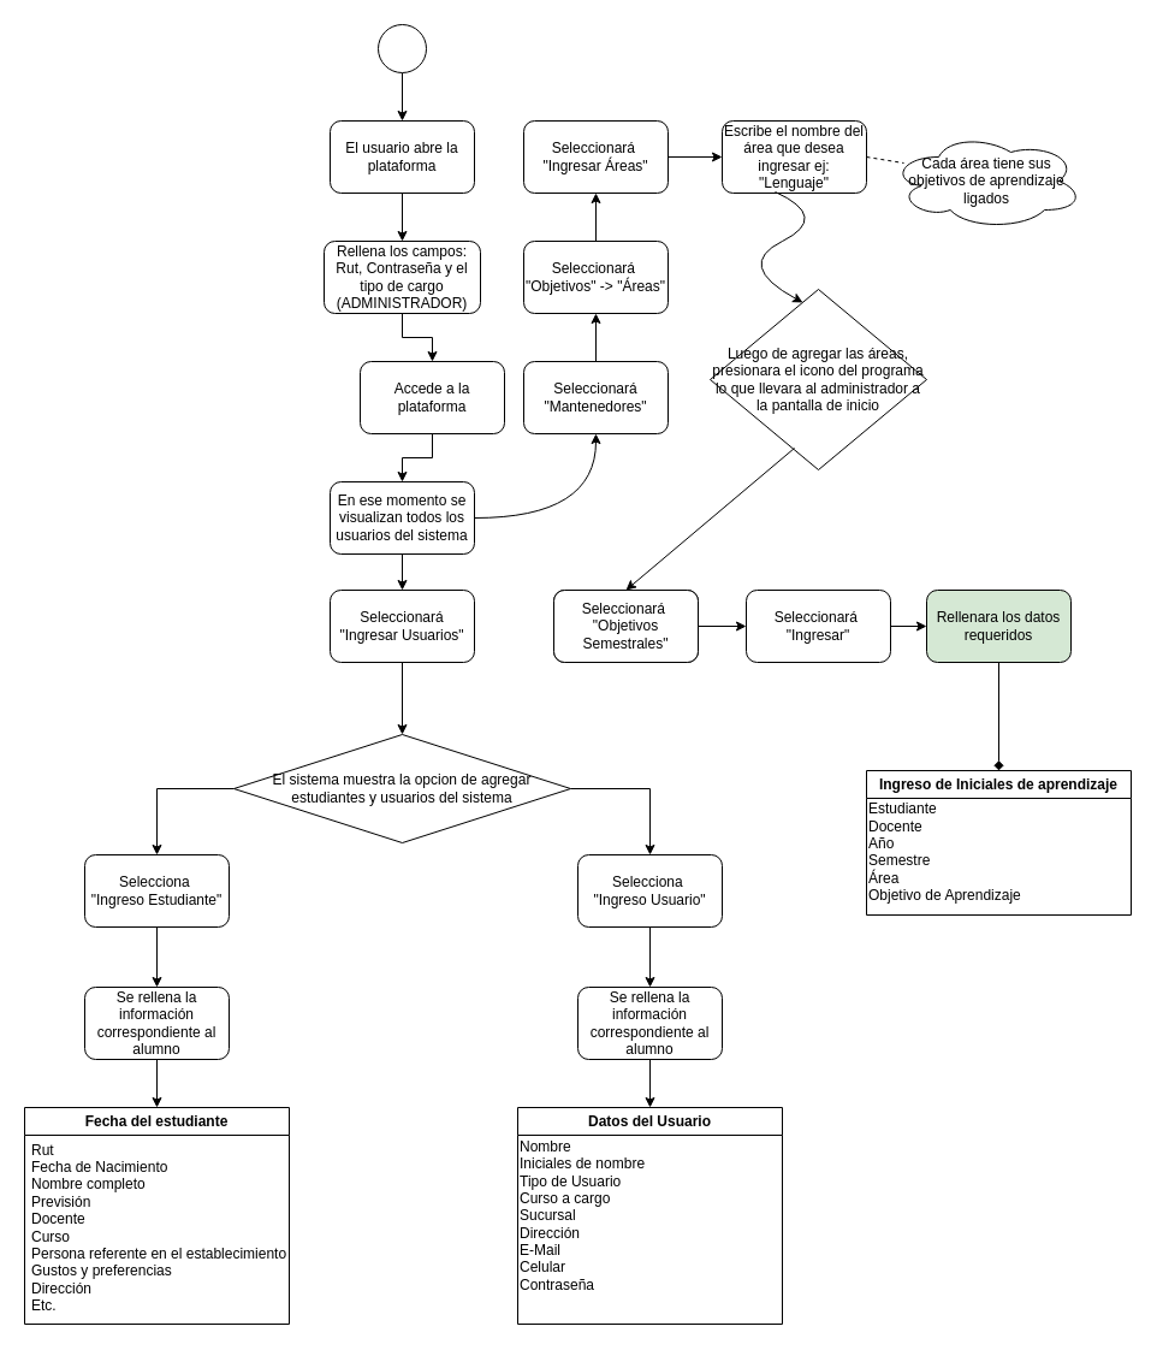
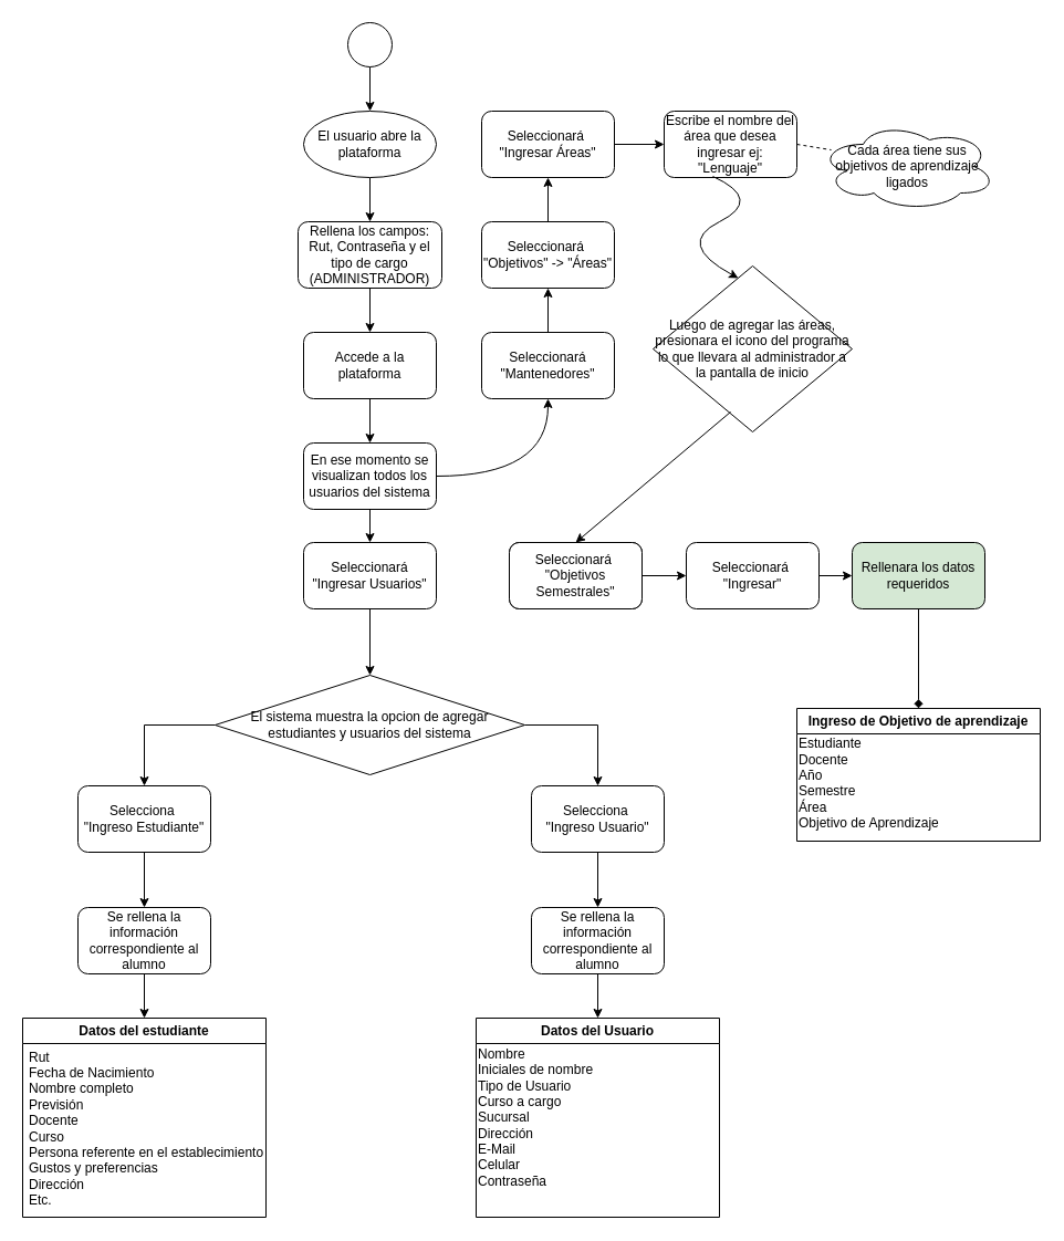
  <mxCell id="0" />
  <mxCell id="1" parent="0" />
  <mxCell id="2" style="edgeStyle=orthogonalEdgeStyle;rounded=0;orthogonalLoop=1;jettySize=auto;html=1;entryX=0.5;entryY=0;entryDx=0;entryDy=0;" edge="1" parent="1" source="3" target="5"><mxGeometry relative="1" as="geometry" /></mxCell>
  <mxCell id="3" value="" style="ellipse;whiteSpace=wrap;html=1;aspect=fixed;" vertex="1" parent="1"><mxGeometry x="314" width="40" height="40" as="geometry" y="20" /></mxCell>
  <mxCell id="4" style="edgeStyle=orthogonalEdgeStyle;rounded=0;orthogonalLoop=1;jettySize=auto;html=1;entryX=0.5;entryY=0;entryDx=0;entryDy=0;" edge="1" parent="1" source="5" target="7"><mxGeometry relative="1" as="geometry" /></mxCell>
- <mxCell id="5" value="El usuario abre la plataforma" style="rounded=1;whiteSpace=wrap;html=1;" vertex="1" parent="1"><mxGeometry x="274" y="100" width="120" height="60" as="geometry" /></mxCell>
+ <mxCell id="5" value="El usuario abre la plataforma" style="ellipse;whiteSpace=wrap;html=1;" vertex="1" parent="1"><mxGeometry x="274" y="100" width="120" height="60" as="geometry" /></mxCell>
  <mxCell id="6" style="edgeStyle=orthogonalEdgeStyle;rounded=0;orthogonalLoop=1;jettySize=auto;html=1;entryX=0.5;entryY=0;entryDx=0;entryDy=0;" edge="1" parent="1" source="7" target="9"><mxGeometry relative="1" as="geometry" /></mxCell>
  <mxCell id="7" value="Rellena los campos: Rut, Contraseña y el tipo de cargo (ADMINISTRADOR)" style="rounded=1;whiteSpace=wrap;html=1;" vertex="1" parent="1"><mxGeometry x="269" y="200" width="130" height="60" as="geometry" /></mxCell>
  <mxCell id="8" style="edgeStyle=orthogonalEdgeStyle;rounded=0;orthogonalLoop=1;jettySize=auto;html=1;entryX=0.5;entryY=0;entryDx=0;entryDy=0;" edge="1" parent="1" source="9" target="11"><mxGeometry relative="1" as="geometry" /></mxCell>
- <mxCell id="9" value="Accede a la plataforma" style="rounded=1;whiteSpace=wrap;html=1;" vertex="1" parent="1"><mxGeometry x="299" y="300" width="120" height="60" as="geometry" /></mxCell>
+ <mxCell id="9" value="Accede a la plataforma" style="rounded=1;whiteSpace=wrap;html=1;" vertex="1" parent="1"><mxGeometry x="274" y="300" width="120" height="60" as="geometry" /></mxCell>
  <mxCell id="10" style="edgeStyle=orthogonalEdgeStyle;rounded=0;orthogonalLoop=1;jettySize=auto;html=1;entryX=0.5;entryY=0;entryDx=0;entryDy=0;" edge="1" parent="1" source="11" target="13"><mxGeometry relative="1" as="geometry" /></mxCell>
  <mxCell id="11" value="En ese momento se visualizan todos los usuarios del sistema" style="rounded=1;whiteSpace=wrap;html=1;" vertex="1" parent="1"><mxGeometry x="274" y="400" width="120" height="60" as="geometry" /></mxCell>
  <mxCell id="12" style="edgeStyle=orthogonalEdgeStyle;rounded=0;orthogonalLoop=1;jettySize=auto;html=1;entryX=0.5;entryY=0;entryDx=0;entryDy=0;" edge="1" parent="1" source="13" target="20"><mxGeometry relative="1" as="geometry" /></mxCell>
  <mxCell id="13" value="Seleccionará &quot;Ingresar Usuarios&quot;" style="rounded=1;whiteSpace=wrap;html=1;" vertex="1" parent="1"><mxGeometry x="274" y="490" width="120" height="60" as="geometry" /></mxCell>
  <mxCell id="14" style="edgeStyle=orthogonalEdgeStyle;rounded=0;orthogonalLoop=1;jettySize=auto;html=1;entryX=0.5;entryY=0;entryDx=0;entryDy=0;" edge="1" parent="1" source="15" target="17"><mxGeometry relative="1" as="geometry" /></mxCell>
  <mxCell id="15" value="Selecciona&amp;nbsp;&lt;div&gt;&quot;Ingreso Estudiante&quot;&lt;/div&gt;" style="rounded=1;whiteSpace=wrap;html=1;" vertex="1" parent="1"><mxGeometry x="70" y="710" width="120" height="60" as="geometry" /></mxCell>
  <mxCell id="16" style="edgeStyle=orthogonalEdgeStyle;rounded=0;orthogonalLoop=1;jettySize=auto;html=1;entryX=0.5;entryY=0;entryDx=0;entryDy=0;" edge="1" parent="1" source="17" target="25"><mxGeometry relative="1" as="geometry" /></mxCell>
  <mxCell id="17" value="Se rellena la información correspondiente al alumno" style="rounded=1;whiteSpace=wrap;html=1;" vertex="1" parent="1"><mxGeometry x="70" y="820" width="120" height="60" as="geometry" /></mxCell>
  <mxCell id="18" style="edgeStyle=orthogonalEdgeStyle;rounded=0;orthogonalLoop=1;jettySize=auto;html=1;" edge="1" parent="1" source="20" target="15"><mxGeometry relative="1" as="geometry" /></mxCell>
  <mxCell id="19" style="edgeStyle=orthogonalEdgeStyle;rounded=0;orthogonalLoop=1;jettySize=auto;html=1;" edge="1" parent="1" source="20" target="22"><mxGeometry relative="1" as="geometry" /></mxCell>
  <mxCell id="20" value="El sistema muestra la opcion de agregar estudiantes y usuarios del sistema" style="rhombus;whiteSpace=wrap;html=1;" vertex="1" parent="1"><mxGeometry x="194" y="610" width="280" height="90" as="geometry" /></mxCell>
  <mxCell id="21" style="edgeStyle=orthogonalEdgeStyle;rounded=0;orthogonalLoop=1;jettySize=auto;html=1;entryX=0.5;entryY=0;entryDx=0;entryDy=0;" edge="1" parent="1" source="22" target="24"><mxGeometry relative="1" as="geometry" /></mxCell>
  <mxCell id="22" value="Selecciona&amp;nbsp;&lt;div&gt;&quot;Ingreso Usuario&quot;&lt;/div&gt;" style="rounded=1;whiteSpace=wrap;html=1;" vertex="1" parent="1"><mxGeometry x="480" y="710" width="120" height="60" as="geometry" /></mxCell>
  <mxCell id="23" style="edgeStyle=orthogonalEdgeStyle;rounded=0;orthogonalLoop=1;jettySize=auto;html=1;entryX=0.5;entryY=0;entryDx=0;entryDy=0;" edge="1" parent="1" source="24" target="27"><mxGeometry relative="1" as="geometry" /></mxCell>
  <mxCell id="24" value="Se rellena la información correspondiente al alumno" style="rounded=1;whiteSpace=wrap;html=1;" vertex="1" parent="1"><mxGeometry x="480" y="820" width="120" height="60" as="geometry" /></mxCell>
- <mxCell id="25" value="Fecha del estudiante" style="swimlane;whiteSpace=wrap;html=1;" vertex="1" parent="1"><mxGeometry x="20" y="920" width="220" height="180" as="geometry" /></mxCell>
+ <mxCell id="25" value="Datos del estudiante" style="swimlane;whiteSpace=wrap;html=1;" vertex="1" parent="1"><mxGeometry x="20" y="920" width="220" height="180" as="geometry" /></mxCell>
  <mxCell id="26" value="Rut&lt;div&gt;Fecha de Nacimiento&lt;/div&gt;&lt;div&gt;Nombre completo&lt;/div&gt;&lt;div&gt;Previsión&lt;/div&gt;&lt;div&gt;Docente&lt;/div&gt;&lt;div&gt;Curso&lt;/div&gt;&lt;div&gt;Persona referente en el establecimiento&lt;/div&gt;&lt;div&gt;Gustos y preferencias&lt;/div&gt;&lt;div&gt;Dirección&lt;/div&gt;&lt;div&gt;Etc.&lt;/div&gt;" style="text;html=1;align=left;verticalAlign=middle;resizable=0;points=[];autosize=1;strokeColor=none;fillColor=none;" vertex="1" parent="1"><mxGeometry x="24" y="940" width="240" height="160" as="geometry" /></mxCell>
  <mxCell id="27" value="Datos del Usuario" style="swimlane;whiteSpace=wrap;html=1;" vertex="1" parent="1"><mxGeometry x="430" y="920" width="220" height="180" as="geometry"><mxRectangle x="510" y="900" width="140" height="30" as="alternateBounds" /></mxGeometry></mxCell>
  <mxCell id="28" value="Nombre&lt;div&gt;Iniciales de nombre&lt;/div&gt;&lt;div&gt;Tipo de Usuario&lt;/div&gt;&lt;div&gt;Curso a cargo&lt;/div&gt;&lt;div&gt;Sucursal&lt;/div&gt;&lt;div&gt;Dirección&lt;/div&gt;&lt;div&gt;E-Mail&lt;/div&gt;&lt;div&gt;Celular&lt;/div&gt;&lt;div&gt;Contraseña&lt;/div&gt;" style="text;html=1;align=left;verticalAlign=middle;resizable=0;points=[];autosize=1;strokeColor=none;fillColor=none;" vertex="1" parent="1"><mxGeometry x="430" y="940" width="130" height="140" as="geometry" /></mxCell>
  <mxCell id="29" style="edgeStyle=orthogonalEdgeStyle;rounded=0;orthogonalLoop=1;jettySize=auto;html=1;entryX=0.5;entryY=1;entryDx=0;entryDy=0;" edge="1" parent="1" source="30" target="32"><mxGeometry relative="1" as="geometry" /></mxCell>
  <mxCell id="30" value="Seleccionará &quot;Mantenedores&quot;" style="rounded=1;whiteSpace=wrap;html=1;" vertex="1" parent="1"><mxGeometry x="435" y="300" width="120" height="60" as="geometry" /></mxCell>
  <mxCell id="31" value="" style="edgeStyle=orthogonalEdgeStyle;rounded=0;orthogonalLoop=1;jettySize=auto;html=1;" edge="1" parent="1" source="32" target="34"><mxGeometry relative="1" as="geometry" /></mxCell>
  <mxCell id="32" value="Seleccionará&amp;nbsp;&lt;div&gt;&quot;Objetivos&quot; -&amp;gt; &quot;&lt;span style=&quot;background-color: initial;&quot;&gt;Áreas&lt;/span&gt;&lt;span style=&quot;background-color: initial;&quot;&gt;&quot;&lt;/span&gt;&lt;/div&gt;" style="rounded=1;whiteSpace=wrap;html=1;" vertex="1" parent="1"><mxGeometry x="435" y="200" width="120" height="60" as="geometry" /></mxCell>
  <mxCell id="33" value="" style="edgeStyle=orthogonalEdgeStyle;rounded=0;orthogonalLoop=1;jettySize=auto;html=1;" edge="1" parent="1" source="34" target="35"><mxGeometry relative="1" as="geometry" /></mxCell>
  <mxCell id="34" value="Seleccionará&amp;nbsp;&lt;div&gt;&quot;Ingresar Áreas&quot;&lt;/div&gt;" style="rounded=1;whiteSpace=wrap;html=1;" vertex="1" parent="1"><mxGeometry x="435" y="100" width="120" height="60" as="geometry" /></mxCell>
  <mxCell id="35" value="Escribe el nombre del área que desea ingresar ej: &quot;Lenguaje&quot;" style="rounded=1;whiteSpace=wrap;html=1;" vertex="1" parent="1"><mxGeometry x="600" y="100" width="120" height="60" as="geometry" /></mxCell>
  <mxCell id="36" value="" style="curved=1;endArrow=classic;html=1;rounded=0;entryX=0.5;entryY=1;entryDx=0;entryDy=0;" edge="1" parent="1" target="30"><mxGeometry width="50" height="50" relative="1" as="geometry"><mxPoint x="394" y="430" as="sourcePoint" /><mxPoint x="444" y="380" as="targetPoint" /><Array as="points"><mxPoint x="495" y="430" /></Array></mxGeometry></mxCell>
  <mxCell id="37" value="Cada área tiene sus objetivos de aprendizaje ligados" style="ellipse;shape=cloud;whiteSpace=wrap;html=1;" vertex="1" parent="1"><mxGeometry x="740" y="110" width="160" height="80" as="geometry" /></mxCell>
  <mxCell id="38" value="" style="endArrow=none;dashed=1;html=1;rounded=0;exitX=1;exitY=0.5;exitDx=0;exitDy=0;entryX=0.069;entryY=0.313;entryDx=0;entryDy=0;entryPerimeter=0;" edge="1" parent="1" source="35" target="37"><mxGeometry width="50" height="50" relative="1" as="geometry"><mxPoint x="750" y="220" as="sourcePoint" /><mxPoint x="800" y="170" as="targetPoint" /></mxGeometry></mxCell>
  <mxCell id="39" value="Luego de agregar las áreas, presionara el icono del programa lo que llevara al administrador a la pantalla de inicio" style="rhombus;whiteSpace=wrap;html=1;" vertex="1" parent="1"><mxGeometry x="590" y="240" width="180" height="150" as="geometry" /></mxCell>
  <mxCell id="40" value="" style="curved=1;endArrow=classic;html=1;rounded=0;exitX=0.367;exitY=0.983;exitDx=0;exitDy=0;exitPerimeter=0;entryX=0.428;entryY=0.073;entryDx=0;entryDy=0;entryPerimeter=0;" edge="1" parent="1" source="35" target="39"><mxGeometry width="50" height="50" relative="1" as="geometry"><mxPoint x="590" y="170" as="sourcePoint" /><mxPoint x="660" y="390" as="targetPoint" /><Array as="points"><mxPoint x="690" y="180" /><mxPoint x="610" y="220" /></Array></mxGeometry></mxCell>
  <mxCell id="41" value="" style="rounded=1;whiteSpace=wrap;html=1;" vertex="1" parent="1"><mxGeometry x="460" y="490" width="120" height="60" as="geometry" /></mxCell>
  <mxCell id="42" value="" style="endArrow=classic;html=1;rounded=0;exitX=0.389;exitY=0.88;exitDx=0;exitDy=0;entryX=0.5;entryY=0;entryDx=0;entryDy=0;exitPerimeter=0;" edge="1" parent="1" source="39" target="41"><mxGeometry width="50" height="50" relative="1" as="geometry"><mxPoint x="650" y="480" as="sourcePoint" /><mxPoint x="700" y="430" as="targetPoint" /></mxGeometry></mxCell>
  <mxCell id="43" value="" style="edgeStyle=orthogonalEdgeStyle;rounded=0;orthogonalLoop=1;jettySize=auto;html=1;" edge="1" parent="1" source="44" target="46"><mxGeometry relative="1" as="geometry" /></mxCell>
  <mxCell id="44" value="Seleccionará&amp;nbsp;&lt;div&gt;&quot;Objetivos Semestrales&quot;&lt;/div&gt;" style="rounded=1;whiteSpace=wrap;html=1;" vertex="1" parent="1"><mxGeometry x="460" y="490" width="120" height="60" as="geometry" /></mxCell>
  <mxCell id="45" value="" style="edgeStyle=orthogonalEdgeStyle;rounded=0;orthogonalLoop=1;jettySize=auto;html=1;" edge="1" parent="1" source="46" target="48"><mxGeometry relative="1" as="geometry" /></mxCell>
  <mxCell id="46" value="Seleccionará&amp;nbsp;&lt;div&gt;&quot;Ingresar&quot;&lt;/div&gt;" style="rounded=1;whiteSpace=wrap;html=1;" vertex="1" parent="1"><mxGeometry x="620" y="490" width="120" height="60" as="geometry" /></mxCell>
  <mxCell id="47" value="" style="edgeStyle=orthogonalEdgeStyle;rounded=0;orthogonalLoop=1;jettySize=auto;html=1;endArrow=diamond;" edge="1" parent="1" source="48" target="49"><mxGeometry relative="1" as="geometry" /></mxCell>
  <mxCell id="48" value="Rellenara los datos requeridos" style="rounded=1;whiteSpace=wrap;html=1;fillColor=#d5e8d4;" vertex="1" parent="1"><mxGeometry x="770" y="490" width="120" height="60" as="geometry" /></mxCell>
- <mxCell id="49" value="Ingreso de Iniciales de aprendizaje" style="swimlane;whiteSpace=wrap;html=1;" vertex="1" parent="1"><mxGeometry x="720" y="640" width="220" height="120" as="geometry"><mxRectangle x="510" y="900" width="140" height="30" as="alternateBounds" /></mxGeometry></mxCell>
+ <mxCell id="49" value="Ingreso de Objetivo de aprendizaje" style="swimlane;whiteSpace=wrap;html=1;" vertex="1" parent="1"><mxGeometry x="720" y="640" width="220" height="120" as="geometry"><mxRectangle x="510" y="900" width="140" height="30" as="alternateBounds" /></mxGeometry></mxCell>
  <mxCell id="50" value="Estudiante&lt;div&gt;Docente&lt;/div&gt;&lt;div&gt;Año&lt;/div&gt;&lt;div&gt;Semestre&lt;/div&gt;&lt;div&gt;Área&lt;/div&gt;&lt;div&gt;Objetivo de Aprendizaje&lt;/div&gt;&lt;div&gt;&lt;br&gt;&lt;/div&gt;" style="text;html=1;align=left;verticalAlign=middle;resizable=0;points=[];autosize=1;strokeColor=none;fillColor=none;" vertex="1" parent="49"><mxGeometry y="20" width="150" height="110" as="geometry" /></mxCell>
